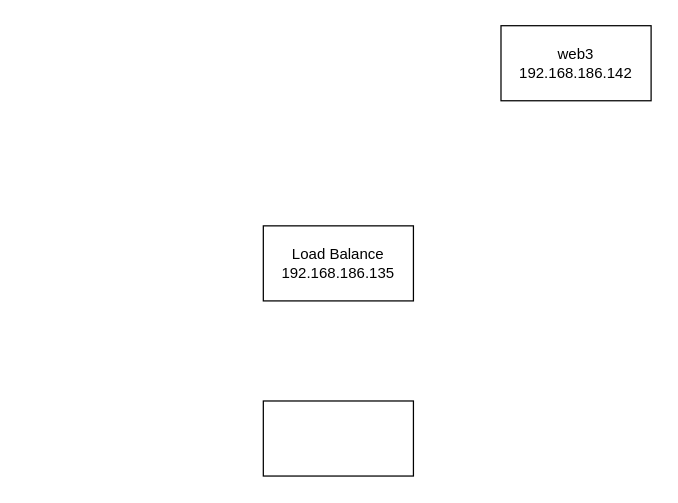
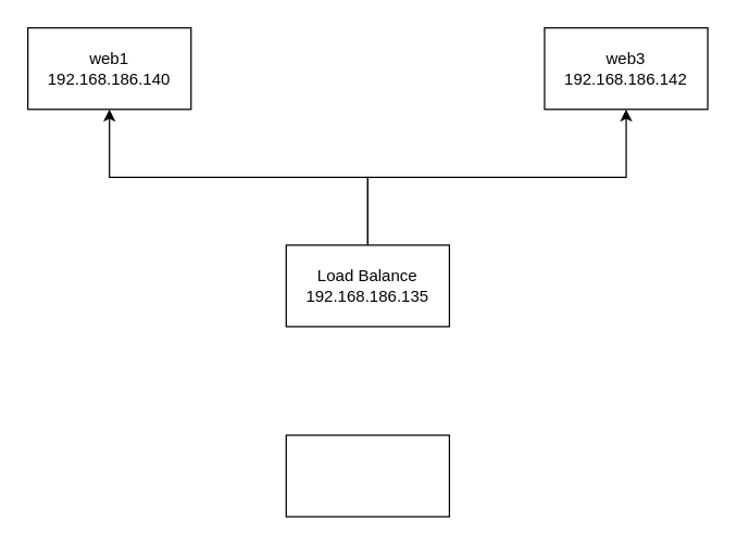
  <mxCell id="0" />
  <mxCell id="1" parent="0" />
+ <mxCell id="2" value="web1&lt;br&gt;192.168.186.140" style="rounded=0;whiteSpace=wrap;html=1;" parent="1" vertex="1"><mxGeometry x="20" y="20" width="120" height="60" as="geometry" /></mxCell>
  <mxCell id="3" value="web3&lt;br&gt;192.168.186.142" style="rounded=0;whiteSpace=wrap;html=1;" parent="1" vertex="1"><mxGeometry x="400" y="20" width="120" height="60" as="geometry" /></mxCell>
+ <mxCell id="4" style="edgeStyle=orthogonalEdgeStyle;rounded=0;orthogonalLoop=1;jettySize=auto;html=1;exitX=0.5;exitY=0;exitDx=0;exitDy=0;entryX=0.5;entryY=1;entryDx=0;entryDy=0;" edge="1" parent="1" source="6" target="2"><mxGeometry relative="1" as="geometry" /></mxCell>
+ <mxCell id="5" style="edgeStyle=orthogonalEdgeStyle;rounded=0;orthogonalLoop=1;jettySize=auto;html=1;exitX=0.5;exitY=0;exitDx=0;exitDy=0;entryX=0.5;entryY=1;entryDx=0;entryDy=0;" edge="1" parent="1" source="6" target="3"><mxGeometry relative="1" as="geometry" /></mxCell>
  <mxCell id="6" value="Load Balance&lt;br&gt;192.168.186.135" style="rounded=0;whiteSpace=wrap;html=1;" parent="1" vertex="1"><mxGeometry x="210" y="180" width="120" height="60" as="geometry" /></mxCell>
  <mxCell id="7" value="" style="rounded=0;whiteSpace=wrap;html=1;" vertex="1" parent="1"><mxGeometry x="210" y="320" width="120" height="60" as="geometry" /></mxCell>
